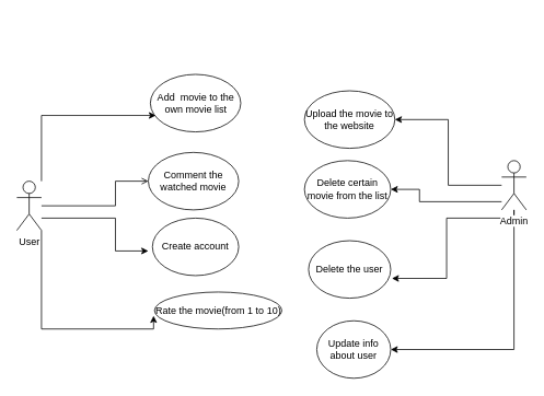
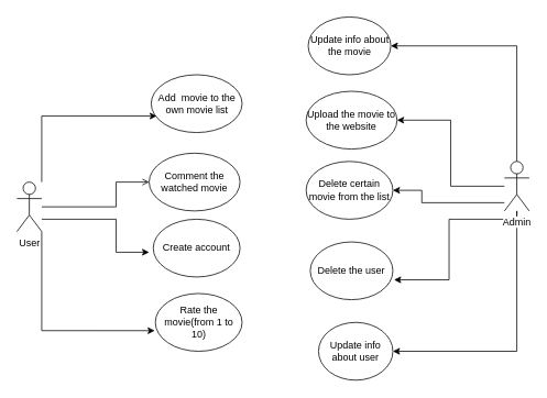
  <mxCell id="0" />
  <mxCell id="1" parent="0" />
  <mxCell id="2" style="edgeStyle=orthogonalEdgeStyle;rounded=0;orthogonalLoop=1;jettySize=auto;html=1;entryX=0.061;entryY=0.714;entryDx=0;entryDy=0;entryPerimeter=0;" parent="1" source="6" target="13" edge="1"><mxGeometry relative="1" as="geometry"><Array as="points"><mxPoint x="50" y="140" /></Array></mxGeometry></mxCell>
  <mxCell id="3" style="edgeStyle=orthogonalEdgeStyle;rounded=0;orthogonalLoop=1;jettySize=auto;html=1;entryX=0;entryY=0.5;entryDx=0;entryDy=0;endArrow=open;" parent="1" source="6" target="14" edge="1"><mxGeometry relative="1" as="geometry"><Array as="points"><mxPoint x="140" y="250" /><mxPoint x="140" y="220" /></Array></mxGeometry></mxCell>
  <mxCell id="4" style="edgeStyle=orthogonalEdgeStyle;rounded=0;orthogonalLoop=1;jettySize=auto;html=1;" parent="1" source="6" edge="1"><mxGeometry relative="1" as="geometry"><mxPoint x="180" y="305" as="targetPoint" /><Array as="points"><mxPoint x="140" y="265" /><mxPoint x="140" y="305" /></Array></mxGeometry></mxCell>
  <mxCell id="5" style="edgeStyle=orthogonalEdgeStyle;rounded=0;orthogonalLoop=1;jettySize=auto;html=1;entryX=-0.007;entryY=0.643;entryDx=0;entryDy=0;entryPerimeter=0;" parent="1" source="6" target="20" edge="1"><mxGeometry relative="1" as="geometry"><Array as="points"><mxPoint x="50" y="400" /></Array></mxGeometry></mxCell>
  <mxCell id="6" value="User" style="shape=umlActor;verticalLabelPosition=bottom;labelBackgroundColor=#ffffff;verticalAlign=top;html=1;" parent="1" vertex="1"><mxGeometry x="20" y="220" width="30" height="60" as="geometry" /></mxCell>
+ <mxCell id="7" style="edgeStyle=orthogonalEdgeStyle;rounded=0;orthogonalLoop=1;jettySize=auto;html=1;entryX=1;entryY=0.5;entryDx=0;entryDy=0;" parent="1" source="12" target="21" edge="1"><mxGeometry relative="1" as="geometry"><Array as="points"><mxPoint x="625" y="55" /></Array></mxGeometry></mxCell>
  <mxCell id="8" style="edgeStyle=orthogonalEdgeStyle;rounded=0;orthogonalLoop=1;jettySize=auto;html=1;entryX=1;entryY=0.5;entryDx=0;entryDy=0;" parent="1" source="12" target="15" edge="1"><mxGeometry relative="1" as="geometry" /></mxCell>
  <mxCell id="9" style="edgeStyle=orthogonalEdgeStyle;rounded=0;orthogonalLoop=1;jettySize=auto;html=1;entryX=1;entryY=0.5;entryDx=0;entryDy=0;" parent="1" source="12" target="16" edge="1"><mxGeometry relative="1" as="geometry"><Array as="points"><mxPoint x="510" y="245" /><mxPoint x="510" y="230" /></Array></mxGeometry></mxCell>
  <mxCell id="10" style="edgeStyle=orthogonalEdgeStyle;rounded=0;orthogonalLoop=1;jettySize=auto;html=1;entryX=1.014;entryY=0.656;entryDx=0;entryDy=0;entryPerimeter=0;" parent="1" source="12" target="17" edge="1"><mxGeometry relative="1" as="geometry"><Array as="points"><mxPoint x="625" y="265" /><mxPoint x="543" y="265" /><mxPoint x="543" y="338" /></Array></mxGeometry></mxCell>
  <mxCell id="11" style="edgeStyle=orthogonalEdgeStyle;rounded=0;orthogonalLoop=1;jettySize=auto;html=1;" parent="1" source="12" target="18" edge="1"><mxGeometry relative="1" as="geometry"><Array as="points"><mxPoint x="625" y="425" /></Array></mxGeometry></mxCell>
  <mxCell id="12" value="Admin" style="shape=umlActor;verticalLabelPosition=bottom;labelBackgroundColor=#ffffff;verticalAlign=top;html=1;" parent="1" vertex="1"><mxGeometry x="610" y="195" width="30" height="60" as="geometry" /></mxCell>
  <mxCell id="13" value="Add&amp;nbsp; movie to the own movie list" style="ellipse;whiteSpace=wrap;html=1;" parent="1" vertex="1"><mxGeometry x="182.5" y="90" width="110" height="70" as="geometry" /></mxCell>
  <mxCell id="14" value="Comment the watched movie" style="ellipse;whiteSpace=wrap;html=1;" parent="1" vertex="1"><mxGeometry x="180" y="185" width="110" height="70" as="geometry" /></mxCell>
  <mxCell id="15" value="Upload the movie to the website" style="ellipse;whiteSpace=wrap;html=1;" parent="1" vertex="1"><mxGeometry x="370" y="110" width="110" height="70" as="geometry" /></mxCell>
  <mxCell id="16" value="Delete certain movie from the list" style="ellipse;whiteSpace=wrap;html=1;" parent="1" vertex="1"><mxGeometry x="370" y="195" width="105" height="70" as="geometry" /></mxCell>
  <mxCell id="17" value="Delete the user" style="ellipse;whiteSpace=wrap;html=1;" parent="1" vertex="1"><mxGeometry x="375" y="292.5" width="100" height="70" as="geometry" /></mxCell>
  <mxCell id="18" value="Update info about user" style="ellipse;whiteSpace=wrap;html=1;" parent="1" vertex="1"><mxGeometry x="385" y="390" width="90" height="70" as="geometry" /></mxCell>
  <mxCell id="19" value="Create account" style="ellipse;whiteSpace=wrap;html=1;" parent="1" vertex="1"><mxGeometry x="185" y="265" width="105" height="70" as="geometry" /></mxCell>
- <mxCell id="20" value="Rate the movie(from 1 to 10)" style="ellipse;whiteSpace=wrap;html=1;" parent="1" vertex="1"><mxGeometry x="187.5" y="355" width="155" height="45" as="geometry" /></mxCell>
+ <mxCell id="20" value="Rate the movie(from 1 to 10)" style="ellipse;whiteSpace=wrap;html=1;" parent="1" vertex="1"><mxGeometry x="187.5" y="355" width="105" height="70" as="geometry" /></mxCell>
+ <mxCell id="21" value="Update info about the movie" style="ellipse;whiteSpace=wrap;html=1;" parent="1" vertex="1"><mxGeometry x="372.5" y="20" width="100" height="70" as="geometry" /></mxCell>
